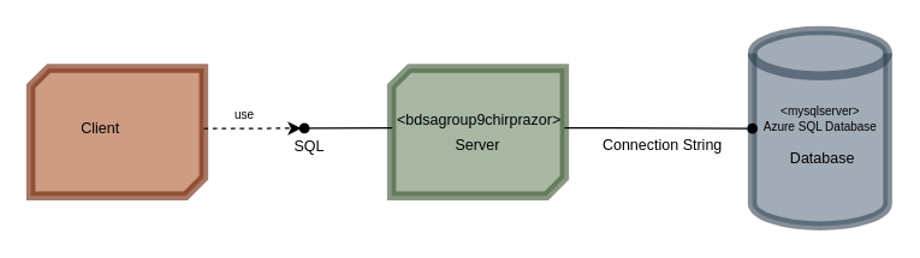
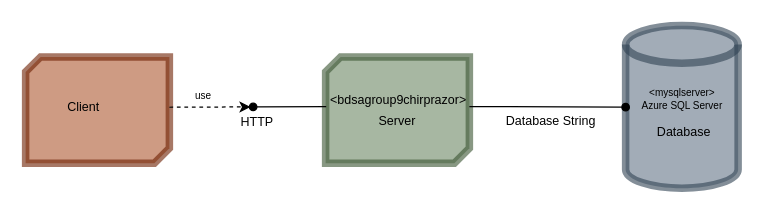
  <mxCell id="0" />
  <mxCell id="1" parent="0" />
  <mxCell id="2" value="" style="verticalLabelPosition=bottom;verticalAlign=top;html=1;shape=mxgraph.basic.diag_snip_rect;dx=6;whiteSpace=wrap;fillColor=#6d8764;fontColor=#ffffff;strokeColor=#3A5431;opacity=60;strokeWidth=6;" parent="1" vertex="1"><mxGeometry x="260" y="45" width="115" height="85" as="geometry" /></mxCell>
  <mxCell id="3" value="" style="verticalLabelPosition=bottom;verticalAlign=top;html=1;shape=mxgraph.basic.diag_snip_rect;dx=6;whiteSpace=wrap;fontSize=12;fillColor=#AD5931;fontColor=#ffffff;strokeColor=#6D1F00;opacity=60;strokeWidth=6;" parent="1" vertex="1"><mxGeometry x="20" y="45" width="115" height="85" as="geometry" /></mxCell>
  <mxCell id="4" value="&lt;font style=&quot;font-size: 10px;&quot;&gt;Client&lt;/font&gt;" style="text;html=1;align=center;verticalAlign=middle;resizable=0;points=[];autosize=1;strokeColor=none;fillColor=none;" parent="1" vertex="1"><mxGeometry x="40.5" y="70" width="50" height="30" as="geometry" /></mxCell>
  <mxCell id="5" value="&amp;lt;bdsagroup9chirprazor&amp;gt;" style="text;html=1;align=center;verticalAlign=middle;resizable=0;points=[];autosize=1;strokeColor=none;fillColor=none;fontSize=10;" parent="1" vertex="1"><mxGeometry x="254" y="67" width="127" height="24" as="geometry" /></mxCell>
  <mxCell id="6" value="Server" style="text;html=1;align=center;verticalAlign=middle;resizable=0;points=[];autosize=1;strokeColor=none;fillColor=none;fontSize=10;" parent="1" vertex="1"><mxGeometry x="291.5" y="81" width="50" height="30" as="geometry" /></mxCell>
  <mxCell id="7" value="" style="edgeStyle=none;orthogonalLoop=1;jettySize=auto;html=1;rounded=0;dashed=1;" parent="1" edge="1"><mxGeometry width="100" relative="1" as="geometry"><mxPoint x="135" y="85.3" as="sourcePoint" /><mxPoint x="200" y="85" as="targetPoint" /><Array as="points" /></mxGeometry></mxCell>
- <mxCell id="8" value="SQL" style="text;html=1;align=center;verticalAlign=middle;resizable=0;points=[];autosize=1;strokeColor=none;fillColor=none;fontSize=10;" parent="1" vertex="1"><mxGeometry x="180" y="82" width="50" height="30" as="geometry" /></mxCell>
+ <mxCell id="8" value="HTTP" style="text;html=1;align=center;verticalAlign=middle;resizable=0;points=[];autosize=1;strokeColor=none;fillColor=none;fontSize=10;" parent="1" vertex="1"><mxGeometry x="180" y="82" width="50" height="30" as="geometry" /></mxCell>
  <mxCell id="9" value="" style="edgeStyle=none;orthogonalLoop=1;jettySize=auto;html=1;rounded=0;strokeColor=default;endArrow=oval;endFill=1;exitX=0.004;exitY=0.469;exitDx=0;exitDy=0;exitPerimeter=0;entryX=0.44;entryY=0.1;entryDx=0;entryDy=0;entryPerimeter=0;" parent="1" source="2" edge="1" target="8"><mxGeometry width="100" relative="1" as="geometry"><mxPoint x="250" y="85.3" as="sourcePoint" /><mxPoint x="210" y="85" as="targetPoint" /><Array as="points" /></mxGeometry></mxCell>
  <mxCell id="10" value="&lt;font style=&quot;font-size: 8px;&quot;&gt;use&lt;/font&gt;" style="text;html=1;align=center;verticalAlign=middle;resizable=0;points=[];autosize=1;strokeColor=none;fillColor=none;" parent="1" vertex="1"><mxGeometry x="142" y="60" width="40" height="30" as="geometry" /></mxCell>
  <mxCell id="11" value="" style="shape=cylinder3;whiteSpace=wrap;html=1;boundedLbl=1;backgroundOutline=1;size=15;fillColor=#647687;fontColor=#ffffff;strokeColor=#314354;opacity=60;strokeWidth=6;" parent="1" vertex="1"><mxGeometry x="500" y="20" width="90" height="130" as="geometry" /></mxCell>
- <mxCell id="12" value="&amp;lt;mysqlserver&amp;gt;&lt;br style=&quot;font-size: 8px;&quot;&gt;Azure SQL Database" style="text;html=1;align=center;verticalAlign=middle;resizable=0;points=[];autosize=1;strokeColor=none;fillColor=none;fontSize=8;" parent="1" vertex="1"><mxGeometry x="500" y="64" width="90" height="30" as="geometry" /></mxCell>
+ <mxCell id="12" value="&amp;lt;mysqlserver&amp;gt;&lt;br style=&quot;font-size: 8px;&quot;&gt;Azure SQL Server" style="text;html=1;align=center;verticalAlign=middle;resizable=0;points=[];autosize=1;strokeColor=none;fillColor=none;fontSize=8;" parent="1" vertex="1"><mxGeometry x="500" y="64" width="90" height="30" as="geometry" /></mxCell>
  <mxCell id="13" value="&amp;nbsp;Database" style="text;html=1;align=center;verticalAlign=middle;resizable=0;points=[];autosize=1;strokeColor=none;fillColor=none;fontSize=10;" parent="1" vertex="1"><mxGeometry x="510" y="90" width="70" height="30" as="geometry" /></mxCell>
  <mxCell id="14" value="" style="edgeStyle=none;orthogonalLoop=1;jettySize=auto;html=1;rounded=0;strokeColor=default;endArrow=oval;endFill=1;exitX=1;exitY=0.5;exitDx=0;exitDy=0;exitPerimeter=0;" parent="1" edge="1"><mxGeometry width="100" relative="1" as="geometry"><mxPoint x="375" y="84.75" as="sourcePoint" /><mxPoint x="500" y="85.25" as="targetPoint" /><Array as="points" /></mxGeometry></mxCell>
- <mxCell id="15" value="Connection String" style="text;html=1;align=center;verticalAlign=middle;resizable=0;points=[];autosize=1;strokeColor=none;fillColor=none;fontSize=10;" parent="1" vertex="1"><mxGeometry x="390" y="81" width="100" height="30" as="geometry" /></mxCell>
+ <mxCell id="15" value="Database String" style="text;html=1;align=center;verticalAlign=middle;resizable=0;points=[];autosize=1;strokeColor=none;fillColor=none;fontSize=10;" parent="1" vertex="1"><mxGeometry x="390" y="81" width="100" height="30" as="geometry" /></mxCell>
